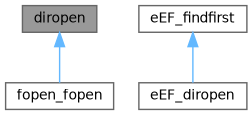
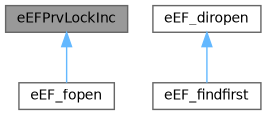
  digraph {
    fontname="DejaVu Sans"
    rankdir=TB
    node [color=grey40 fillcolor=white fontname="DejaVu Sans" fontsize=10 shape=box style=filled]
    edge [color=steelblue1 dir=back fontname="DejaVu Sans" fontsize=10 labelfontname=Helvetica labelfontsize=10 style=solid]
-   n1 [color=gray40 fillcolor=grey60 fontcolor=black height=0.2 label=diropen width=0.4]
-   n2 [height=0.2 label=fopen_fopen width=0.4]
+   n1 [color=gray40 fillcolor=grey60 fontcolor=black height=0.2 label=eEFPrvLockInc width=0.4]
+   n2 [height=0.2 label=eEF_fopen width=0.4]
    n3 [height=0.2 label=eEF_diropen width=0.4]
    n4 [height=0.2 label=eEF_findfirst width=0.4]
    n1 -> n2
-   n4 -> n3
+   n3 -> n4
  }
